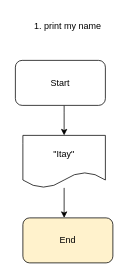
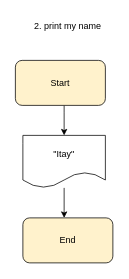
  <mxCell id="0" />
  <mxCell id="1" parent="0" />
  <mxCell id="2" value="" style="edgeStyle=orthogonalEdgeStyle;rounded=0;orthogonalLoop=1;jettySize=auto;html=1;" parent="1" source="3" target="7" edge="1"><mxGeometry relative="1" as="geometry"><Array as="points"><mxPoint x="85" y="150" /><mxPoint x="85" y="150" /></Array></mxGeometry></mxCell>
- <mxCell id="3" value="Start" style="rounded=1;whiteSpace=wrap;html=1;" parent="1" vertex="1"><mxGeometry x="20" y="80" width="120" height="60" as="geometry" /></mxCell>
+ <mxCell id="3" value="Start" style="rounded=1;whiteSpace=wrap;html=1;fillColor=#fff2cc;" parent="1" vertex="1"><mxGeometry x="20" y="80" width="120" height="60" as="geometry" /></mxCell>
  <mxCell id="4" value="End" style="rounded=1;whiteSpace=wrap;html=1;fillColor=#fff2cc;" parent="1" vertex="1"><mxGeometry x="30" y="290" width="120" height="60" as="geometry" /></mxCell>
- <mxCell id="5" value="1. print my name" style="text;html=1;align=center;verticalAlign=middle;whiteSpace=wrap;rounded=0;" parent="1" vertex="1"><mxGeometry x="35" y="20" width="110" height="30" as="geometry" /></mxCell>
+ <mxCell id="5" value="2. print my name" style="text;html=1;align=center;verticalAlign=middle;whiteSpace=wrap;rounded=0;" parent="1" vertex="1"><mxGeometry x="35" y="20" width="110" height="30" as="geometry" /></mxCell>
  <mxCell id="6" value="" style="edgeStyle=orthogonalEdgeStyle;rounded=0;orthogonalLoop=1;jettySize=auto;html=1;" parent="1" source="7" target="4" edge="1"><mxGeometry relative="1" as="geometry"><Array as="points"><mxPoint x="85" y="280" /><mxPoint x="85" y="280" /></Array></mxGeometry></mxCell>
  <mxCell id="7" value="&quot;Itay&quot;" style="shape=document;whiteSpace=wrap;html=1;boundedLbl=1;" parent="1" vertex="1"><mxGeometry x="30" y="180" width="110" height="70" as="geometry" /></mxCell>
